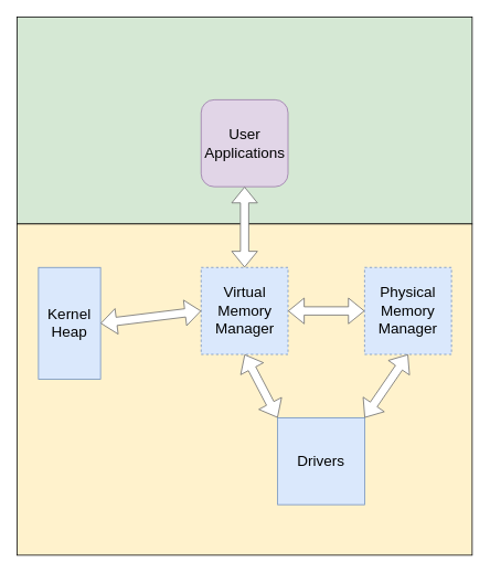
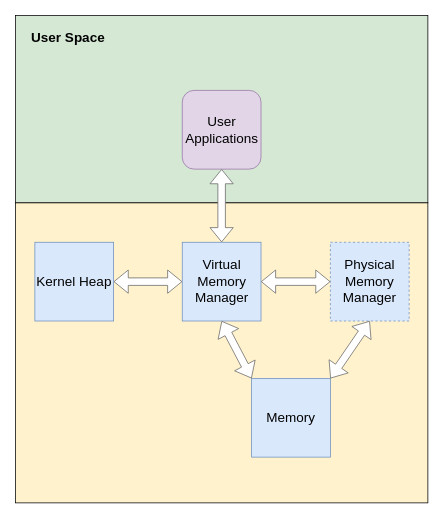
  <mxCell id="0" />
  <mxCell id="1" parent="0" />
  <mxCell id="2" value="" style="rounded=0;whiteSpace=wrap;html=1;fillColor=#d5e8d4;strokeColor=#000000;" parent="1" vertex="1"><mxGeometry width="550" height="250" as="geometry" x="20" y="20" /></mxCell>
  <mxCell id="3" value="" style="rounded=0;whiteSpace=wrap;html=1;fillColor=#fff2cc;strokeColor=#000000;" parent="1" vertex="1"><mxGeometry y="270" width="550" height="400" as="geometry" x="20" /></mxCell>
- <mxCell id="4" value="Virtual Memory Manager" style="whiteSpace=wrap;html=1;aspect=fixed;strokeColor=#6c8ebf;fontSize=18;fillColor=#dae8fc;dashed=1;" parent="1" vertex="1"><mxGeometry x="242.5" y="322.5" width="105" height="105" as="geometry" /></mxCell>
- <mxCell id="5" value="Kernel Heap" style="whiteSpace=wrap;html=1;aspect=fixed;strokeColor=#6c8ebf;fontSize=18;fillColor=#dae8fc;" parent="1" vertex="1"><mxGeometry x="46" y="322.5" width="75" height="135" as="geometry" /></mxCell>
+ <mxCell id="4" value="Virtual Memory Manager" style="whiteSpace=wrap;html=1;aspect=fixed;strokeColor=#6c8ebf;fontSize=18;fillColor=#dae8fc;" parent="1" vertex="1"><mxGeometry x="242.5" y="322.5" width="105" height="105" as="geometry" /></mxCell>
+ <mxCell id="5" value="Kernel Heap" style="whiteSpace=wrap;html=1;aspect=fixed;strokeColor=#6c8ebf;fontSize=18;fillColor=#dae8fc;" parent="1" vertex="1"><mxGeometry x="46" y="322.5" width="105" height="105" as="geometry" /></mxCell>
  <mxCell id="6" value="Physical Memory Manager" style="whiteSpace=wrap;html=1;aspect=fixed;strokeColor=#6c8ebf;fontSize=18;fillColor=#dae8fc;dashed=1;" parent="1" vertex="1"><mxGeometry x="440" y="322.5" width="105" height="105" as="geometry" /></mxCell>
+ <mxCell id="7" value="User Space" style="text;strokeColor=none;fillColor=none;html=1;fontSize=18;fontStyle=1;verticalAlign=middle;align=center;" parent="1" vertex="1"><mxGeometry x="40" y="30" width="100" height="40" as="geometry" /></mxCell>
  <mxCell id="8" value="User Applications" style="whiteSpace=wrap;html=1;aspect=fixed;strokeColor=#9673a6;fontSize=18;fillColor=#e1d5e7;rounded=1;" parent="1" vertex="1"><mxGeometry x="242.5" y="120" width="105" height="105" as="geometry" /></mxCell>
- <mxCell id="9" value="Drivers" style="whiteSpace=wrap;html=1;aspect=fixed;strokeColor=#6c8ebf;fontSize=18;fillColor=#dae8fc;" vertex="1" parent="1"><mxGeometry x="335" y="504" width="105" height="105" as="geometry" /></mxCell>
+ <mxCell id="9" value="Memory" style="whiteSpace=wrap;html=1;aspect=fixed;strokeColor=#6c8ebf;fontSize=18;fillColor=#dae8fc;" vertex="1" parent="1"><mxGeometry x="335" y="504" width="105" height="105" as="geometry" /></mxCell>
  <mxCell id="10" value="" style="shape=flexArrow;endArrow=classic;startArrow=classic;html=1;rounded=0;exitX=0.5;exitY=0;exitDx=0;exitDy=0;fillColor=#FFFFFF;strokeColor=#666666;" edge="1" parent="1" source="4" target="8"><mxGeometry width="100" height="100" relative="1" as="geometry"><mxPoint x="380" y="500" as="sourcePoint" /><mxPoint x="480" y="400" as="targetPoint" /></mxGeometry></mxCell>
  <mxCell id="11" value="" style="shape=flexArrow;endArrow=classic;startArrow=classic;html=1;rounded=0;exitX=1;exitY=0.5;exitDx=0;exitDy=0;fillColor=#FFFFFF;strokeColor=#666666;entryX=0;entryY=0.5;entryDx=0;entryDy=0;" edge="1" parent="1" source="4" target="6"><mxGeometry width="100" height="100" relative="1" as="geometry"><mxPoint x="390" y="338.75" as="sourcePoint" /><mxPoint x="390" y="241.25" as="targetPoint" /></mxGeometry></mxCell>
  <mxCell id="12" value="" style="shape=flexArrow;endArrow=classic;startArrow=classic;html=1;rounded=0;exitX=1;exitY=0.5;exitDx=0;exitDy=0;fillColor=#FFFFFF;strokeColor=#666666;entryX=0;entryY=0.5;entryDx=0;entryDy=0;" edge="1" parent="1" source="5" target="4"><mxGeometry width="100" height="100" relative="1" as="geometry"><mxPoint x="315" y="342.5" as="sourcePoint" /><mxPoint x="315" y="245" as="targetPoint" /></mxGeometry></mxCell>
  <mxCell id="13" value="" style="shape=flexArrow;endArrow=classic;startArrow=classic;html=1;rounded=0;exitX=0;exitY=0;exitDx=0;exitDy=0;fillColor=#FFFFFF;strokeColor=#666666;entryX=0.5;entryY=1;entryDx=0;entryDy=0;" edge="1" parent="1" source="9" target="4"><mxGeometry width="100" height="100" relative="1" as="geometry"><mxPoint x="325" y="352.5" as="sourcePoint" /><mxPoint x="325" y="255" as="targetPoint" /></mxGeometry></mxCell>
  <mxCell id="14" value="" style="shape=flexArrow;endArrow=classic;startArrow=classic;html=1;rounded=0;exitX=1;exitY=0;exitDx=0;exitDy=0;fillColor=#FFFFFF;strokeColor=#666666;entryX=0.5;entryY=1;entryDx=0;entryDy=0;" edge="1" parent="1" source="9" target="6"><mxGeometry width="100" height="100" relative="1" as="geometry"><mxPoint x="330" y="531" as="sourcePoint" /><mxPoint x="305" y="437.5" as="targetPoint" /></mxGeometry></mxCell>
